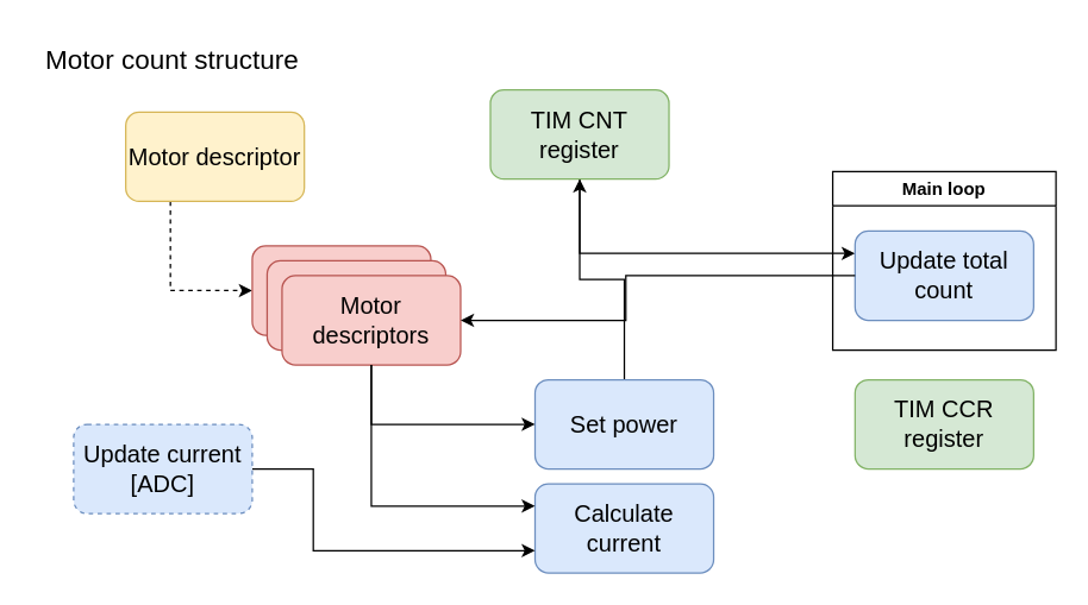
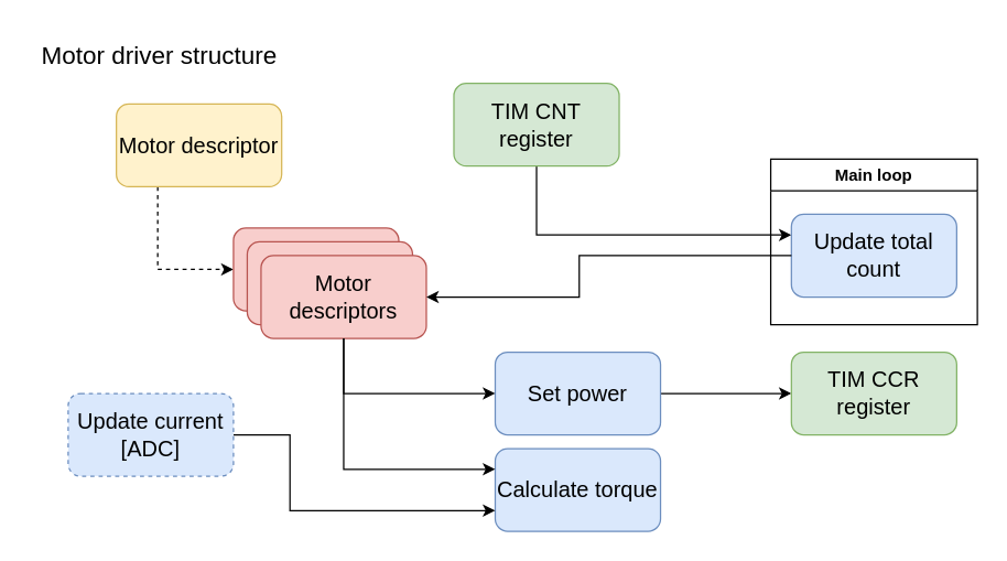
  <mxCell id="0" />
  <mxCell id="1" parent="0" />
- <mxCell id="2" value="Motor count structure" style="text;html=1;align=center;verticalAlign=middle;resizable=0;points=[];autosize=1;strokeColor=none;fillColor=none;fontSize=18;" vertex="1" parent="1"><mxGeometry x="20" y="20" width="190" height="40" as="geometry" /></mxCell>
+ <mxCell id="2" value="Motor driver structure" style="text;html=1;align=center;verticalAlign=middle;resizable=0;points=[];autosize=1;strokeColor=none;fillColor=none;fontSize=18;" vertex="1" parent="1"><mxGeometry x="20" y="20" width="190" height="40" as="geometry" /></mxCell>
  <mxCell id="3" style="edgeStyle=orthogonalEdgeStyle;rounded=0;orthogonalLoop=1;jettySize=auto;html=1;exitX=0.25;exitY=1;exitDx=0;exitDy=0;entryX=0;entryY=0.5;entryDx=0;entryDy=0;dashed=1;" edge="1" parent="1" source="4" target="6"><mxGeometry relative="1" as="geometry" /></mxCell>
  <mxCell id="4" value="Motor descriptor" style="rounded=1;whiteSpace=wrap;html=1;fillColor=#fff2cc;strokeColor=#d6b656;fontSize=16;" vertex="1" parent="1"><mxGeometry x="84" y="75" width="120" height="60" as="geometry" /></mxCell>
  <mxCell id="5" value="" style="group" vertex="1" connectable="0" parent="1"><mxGeometry x="169" y="165" width="140" height="80" as="geometry" /></mxCell>
  <mxCell id="6" value="" style="rounded=1;whiteSpace=wrap;html=1;fillColor=#f8cecc;strokeColor=#b85450;fontSize=16;" vertex="1" parent="5"><mxGeometry width="120" height="60" as="geometry" /></mxCell>
  <mxCell id="7" value="" style="rounded=1;whiteSpace=wrap;html=1;fillColor=#f8cecc;strokeColor=#b85450;fontSize=16;" vertex="1" parent="5"><mxGeometry x="10" y="10" width="120" height="60" as="geometry" /></mxCell>
  <mxCell id="8" value="Motor descriptors" style="rounded=1;whiteSpace=wrap;html=1;fillColor=#f8cecc;strokeColor=#b85450;fontSize=16;" vertex="1" parent="5"><mxGeometry x="20" y="20" width="120" height="60" as="geometry" /></mxCell>
  <mxCell id="9" style="edgeStyle=orthogonalEdgeStyle;rounded=0;orthogonalLoop=1;jettySize=auto;html=1;exitX=0.5;exitY=1;exitDx=0;exitDy=0;entryX=0;entryY=0.25;entryDx=0;entryDy=0;" edge="1" parent="1" source="10" target="12"><mxGeometry relative="1" as="geometry" /></mxCell>
  <mxCell id="10" value="TIM CNT register" style="rounded=1;whiteSpace=wrap;html=1;fillColor=#d5e8d4;strokeColor=#82b366;fontSize=16;" vertex="1" parent="1"><mxGeometry x="329" y="60" width="120" height="60" as="geometry" /></mxCell>
  <mxCell id="11" value="Main loop" style="swimlane;whiteSpace=wrap;html=1;" vertex="1" parent="1"><mxGeometry x="559" y="115" width="150" height="120" as="geometry" /></mxCell>
  <mxCell id="12" value="Update total count" style="rounded=1;whiteSpace=wrap;html=1;fillColor=#dae8fc;strokeColor=#6c8ebf;fontSize=16;" vertex="1" parent="11"><mxGeometry x="15" y="40" width="120" height="60" as="geometry" /></mxCell>
  <mxCell id="13" style="edgeStyle=orthogonalEdgeStyle;rounded=0;orthogonalLoop=1;jettySize=auto;html=1;exitX=0;exitY=0.5;exitDx=0;exitDy=0;entryX=1;entryY=0.5;entryDx=0;entryDy=0;" edge="1" parent="1" source="12" target="8"><mxGeometry relative="1" as="geometry"><Array as="points"><mxPoint x="420" y="185" /><mxPoint x="420" y="215" /></Array></mxGeometry></mxCell>
- <mxCell id="14" value="" style="edgeStyle=orthogonalEdgeStyle;rounded=0;orthogonalLoop=1;jettySize=auto;html=1;" edge="1" parent="1" source="15" target="10"><mxGeometry relative="1" as="geometry" /></mxCell>
+ <mxCell id="14" value="" style="edgeStyle=orthogonalEdgeStyle;rounded=0;orthogonalLoop=1;jettySize=auto;html=1;" edge="1" parent="1" source="15" target="17"><mxGeometry relative="1" as="geometry" /></mxCell>
  <mxCell id="15" value="Set power" style="rounded=1;whiteSpace=wrap;html=1;fillColor=#dae8fc;strokeColor=#6c8ebf;fontSize=16;" vertex="1" parent="1"><mxGeometry x="359" y="255" width="120" height="60" as="geometry" /></mxCell>
  <mxCell id="16" style="edgeStyle=orthogonalEdgeStyle;rounded=0;orthogonalLoop=1;jettySize=auto;html=1;exitX=0.5;exitY=1;exitDx=0;exitDy=0;entryX=0;entryY=0.5;entryDx=0;entryDy=0;" edge="1" parent="1" source="8" target="15"><mxGeometry relative="1" as="geometry" /></mxCell>
  <mxCell id="17" value="TIM CCR register" style="rounded=1;whiteSpace=wrap;html=1;fillColor=#d5e8d4;strokeColor=#82b366;fontSize=16;" vertex="1" parent="1"><mxGeometry x="574" y="255" width="120" height="60" as="geometry" /></mxCell>
- <mxCell id="18" value="Calculate current" style="rounded=1;whiteSpace=wrap;html=1;fillColor=#dae8fc;strokeColor=#6c8ebf;fontSize=16;" vertex="1" parent="1"><mxGeometry x="359" y="325" width="120" height="60" as="geometry" /></mxCell>
+ <mxCell id="18" value="Calculate torque" style="rounded=1;whiteSpace=wrap;html=1;fillColor=#dae8fc;strokeColor=#6c8ebf;fontSize=16;" vertex="1" parent="1"><mxGeometry x="359" y="325" width="120" height="60" as="geometry" /></mxCell>
  <mxCell id="19" style="edgeStyle=orthogonalEdgeStyle;rounded=0;orthogonalLoop=1;jettySize=auto;html=1;exitX=0.5;exitY=1;exitDx=0;exitDy=0;entryX=0;entryY=0.25;entryDx=0;entryDy=0;" edge="1" parent="1" source="8" target="18"><mxGeometry relative="1" as="geometry" /></mxCell>
  <mxCell id="20" style="edgeStyle=orthogonalEdgeStyle;rounded=0;orthogonalLoop=1;jettySize=auto;html=1;exitX=1;exitY=0.5;exitDx=0;exitDy=0;entryX=0;entryY=0.75;entryDx=0;entryDy=0;" edge="1" parent="1" source="21" target="18"><mxGeometry relative="1" as="geometry"><Array as="points"><mxPoint x="210" y="315" /><mxPoint x="210" y="370" /></Array></mxGeometry></mxCell>
  <mxCell id="21" value="Update current&lt;div&gt;[ADC]&lt;/div&gt;" style="rounded=1;whiteSpace=wrap;html=1;fillColor=#dae8fc;strokeColor=#6c8ebf;fontSize=16;dashed=1;" vertex="1" parent="1"><mxGeometry x="49" y="285" width="120" height="60" as="geometry" /></mxCell>
